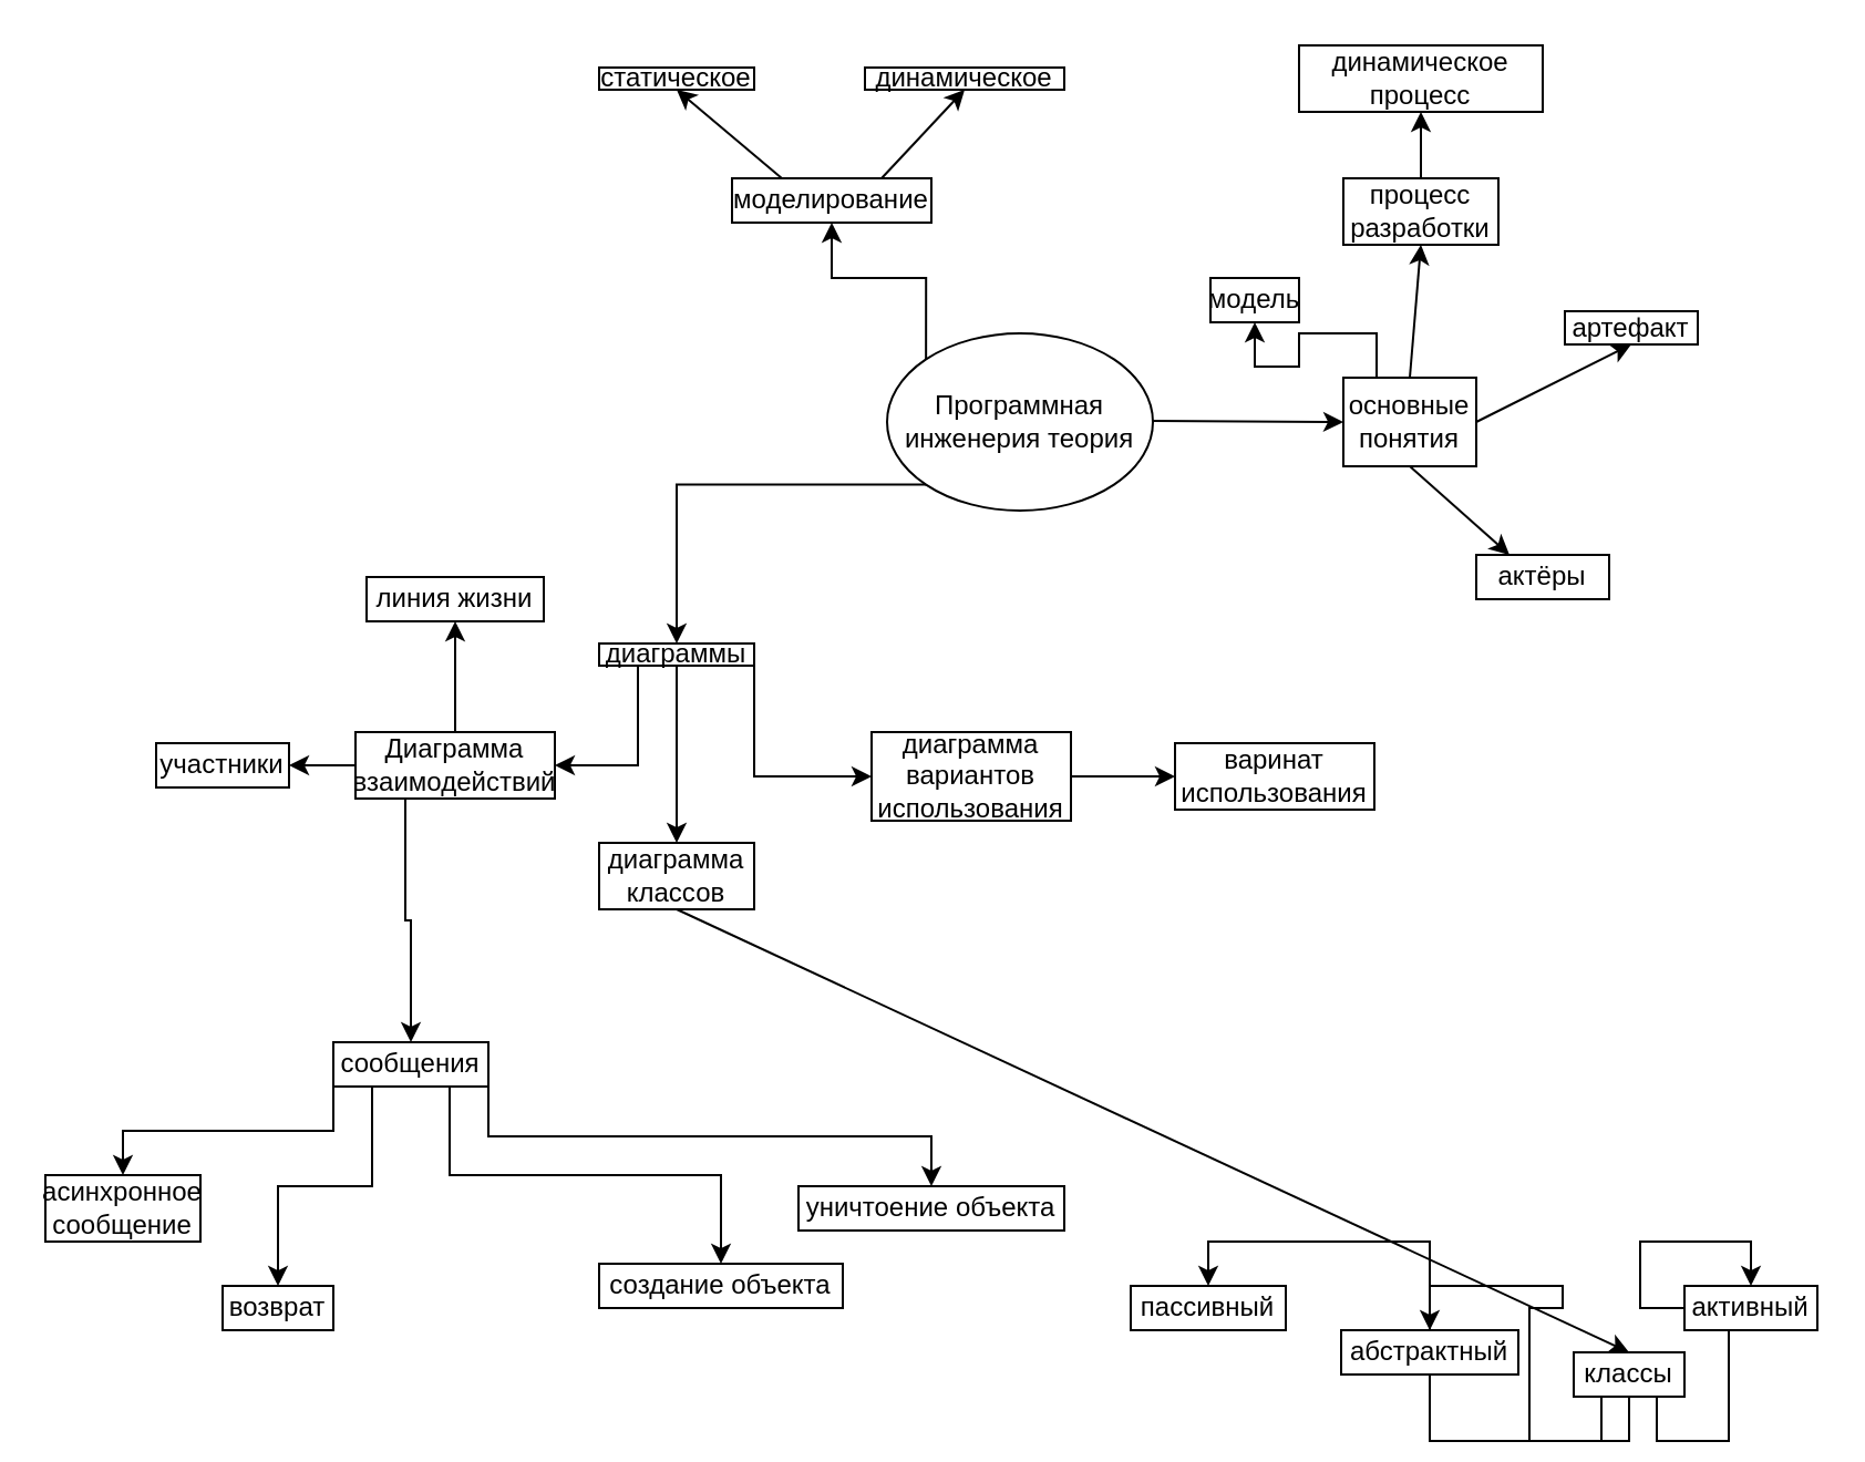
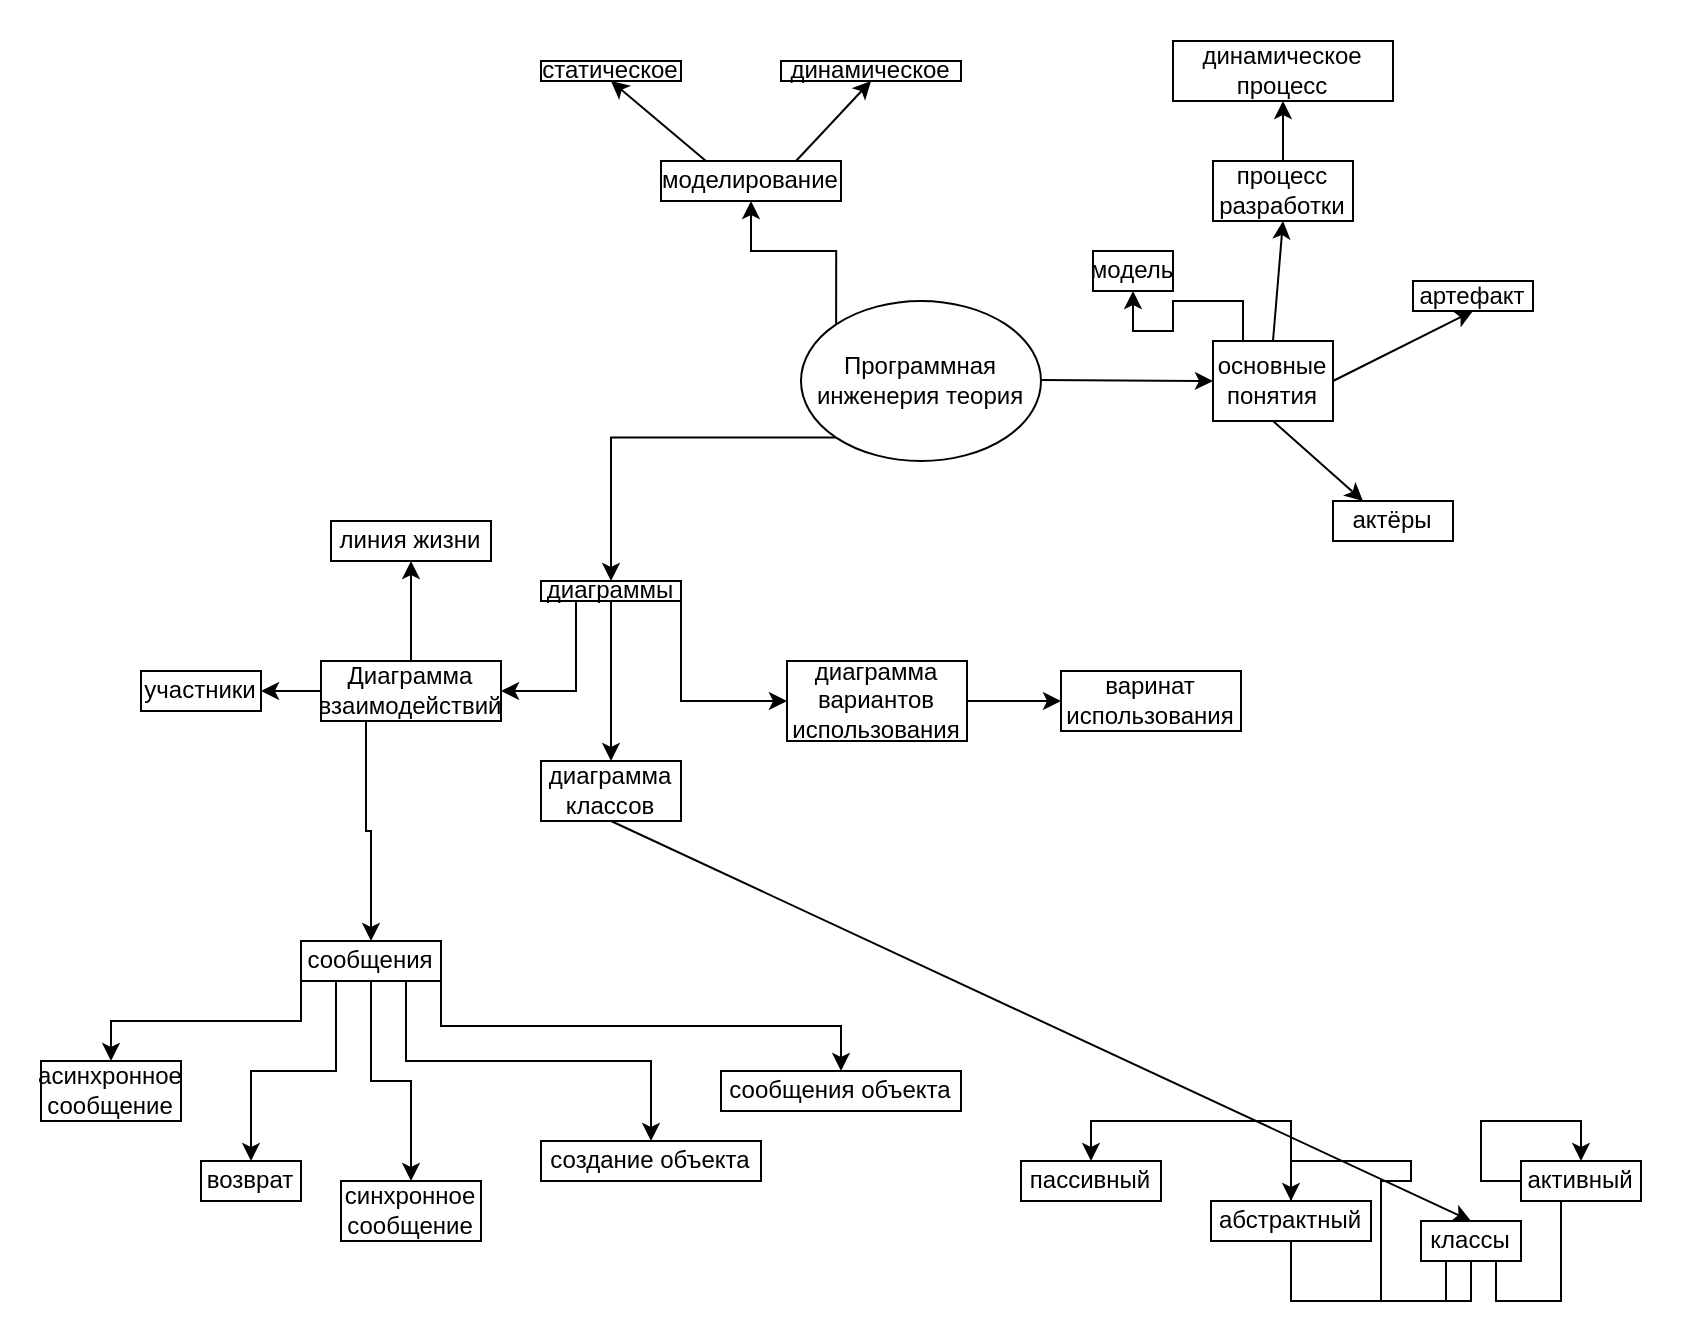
  <mxCell id="0" />
  <mxCell id="1" parent="0" />
  <mxCell id="2" style="edgeStyle=orthogonalEdgeStyle;rounded=0;orthogonalLoop=1;jettySize=auto;html=1;exitX=0;exitY=1;exitDx=0;exitDy=0;entryX=0.5;entryY=0;entryDx=0;entryDy=0;" edge="1" parent="1" source="4" target="19"><mxGeometry relative="1" as="geometry" /></mxCell>
  <mxCell id="3" style="edgeStyle=orthogonalEdgeStyle;rounded=0;orthogonalLoop=1;jettySize=auto;html=1;exitX=0;exitY=0;exitDx=0;exitDy=0;entryX=0.5;entryY=1;entryDx=0;entryDy=0;" edge="1" parent="1" source="4" target="33"><mxGeometry relative="1" as="geometry" /></mxCell>
  <mxCell id="4" value="Программная инженерия теория" style="ellipse;whiteSpace=wrap;html=1;" vertex="1" parent="1"><mxGeometry x="400" y="150" width="120" height="80" as="geometry" /></mxCell>
  <mxCell id="5" style="edgeStyle=orthogonalEdgeStyle;rounded=0;orthogonalLoop=1;jettySize=auto;html=1;exitX=0.25;exitY=0;exitDx=0;exitDy=0;entryX=0.5;entryY=1;entryDx=0;entryDy=0;" edge="1" parent="1" source="6" target="10"><mxGeometry relative="1" as="geometry" /></mxCell>
  <mxCell id="6" value="основные понятия" style="rounded=0;whiteSpace=wrap;html=1;" vertex="1" parent="1"><mxGeometry x="606" y="170" width="60" height="40" as="geometry" /></mxCell>
  <mxCell id="7" value="" style="endArrow=classic;html=1;rounded=0;entryX=0;entryY=0.5;entryDx=0;entryDy=0;" edge="1" parent="1" target="6"><mxGeometry width="50" height="50" relative="1" as="geometry"><mxPoint x="520" y="189.5" as="sourcePoint" /><mxPoint x="556" y="190" as="targetPoint" /></mxGeometry></mxCell>
  <mxCell id="8" value="процесс разработки" style="rounded=0;whiteSpace=wrap;html=1;" vertex="1" parent="1"><mxGeometry x="606" y="80" width="70" height="30" as="geometry" /></mxCell>
  <mxCell id="9" value="артефакт" style="rounded=0;whiteSpace=wrap;html=1;" vertex="1" parent="1"><mxGeometry x="706" y="140" width="60" height="15" as="geometry" /></mxCell>
  <mxCell id="10" value="модель" style="rounded=0;whiteSpace=wrap;html=1;" vertex="1" parent="1"><mxGeometry x="546" y="125" width="40" height="20" as="geometry" /></mxCell>
  <mxCell id="11" value="" style="endArrow=classic;html=1;rounded=0;exitX=0.5;exitY=0;exitDx=0;exitDy=0;entryX=0.5;entryY=1;entryDx=0;entryDy=0;" edge="1" parent="1" source="6" target="8"><mxGeometry width="50" height="50" relative="1" as="geometry"><mxPoint x="606" y="160" as="sourcePoint" /><mxPoint x="656" y="110" as="targetPoint" /></mxGeometry></mxCell>
  <mxCell id="12" value="" style="endArrow=classic;html=1;rounded=0;exitX=1;exitY=0.5;exitDx=0;exitDy=0;entryX=0.5;entryY=1;entryDx=0;entryDy=0;" edge="1" parent="1" source="6" target="9"><mxGeometry width="50" height="50" relative="1" as="geometry"><mxPoint x="686" y="200" as="sourcePoint" /><mxPoint x="736" y="150" as="targetPoint" /></mxGeometry></mxCell>
  <mxCell id="13" value="динамическое процесс" style="rounded=0;whiteSpace=wrap;html=1;" vertex="1" parent="1"><mxGeometry x="586" y="20" width="110" height="30" as="geometry" /></mxCell>
  <mxCell id="14" value="варинат использования" style="rounded=0;whiteSpace=wrap;html=1;" vertex="1" parent="1"><mxGeometry x="530" y="335" width="90" height="30" as="geometry" /></mxCell>
  <mxCell id="15" value="" style="endArrow=classic;html=1;rounded=0;exitX=0.5;exitY=0;exitDx=0;exitDy=0;entryX=0.5;entryY=1;entryDx=0;entryDy=0;" edge="1" parent="1" source="8" target="13"><mxGeometry width="50" height="50" relative="1" as="geometry"><mxPoint x="726" y="50" as="sourcePoint" /><mxPoint x="776" y="0" as="targetPoint" /></mxGeometry></mxCell>
  <mxCell id="16" style="edgeStyle=orthogonalEdgeStyle;rounded=0;orthogonalLoop=1;jettySize=auto;html=1;exitX=0.5;exitY=1;exitDx=0;exitDy=0;entryX=0.5;entryY=0;entryDx=0;entryDy=0;" edge="1" parent="1" source="19" target="26"><mxGeometry relative="1" as="geometry" /></mxCell>
  <mxCell id="17" style="edgeStyle=orthogonalEdgeStyle;rounded=0;orthogonalLoop=1;jettySize=auto;html=1;exitX=1;exitY=1;exitDx=0;exitDy=0;entryX=0;entryY=0.5;entryDx=0;entryDy=0;" edge="1" parent="1" source="19" target="21"><mxGeometry relative="1" as="geometry" /></mxCell>
  <mxCell id="18" style="edgeStyle=orthogonalEdgeStyle;rounded=0;orthogonalLoop=1;jettySize=auto;html=1;exitX=0.25;exitY=1;exitDx=0;exitDy=0;entryX=1;entryY=0.5;entryDx=0;entryDy=0;" edge="1" parent="1" source="19" target="25"><mxGeometry relative="1" as="geometry" /></mxCell>
  <mxCell id="19" value="диаграммы" style="rounded=0;whiteSpace=wrap;html=1;" vertex="1" parent="1"><mxGeometry x="270" y="290" width="70" height="10" as="geometry" /></mxCell>
  <mxCell id="20" style="edgeStyle=orthogonalEdgeStyle;rounded=0;orthogonalLoop=1;jettySize=auto;html=1;exitX=1;exitY=0.5;exitDx=0;exitDy=0;entryX=0;entryY=0.5;entryDx=0;entryDy=0;" edge="1" parent="1" source="21" target="14"><mxGeometry relative="1" as="geometry" /></mxCell>
  <mxCell id="21" value="диаграмма вариантов использования" style="rounded=0;whiteSpace=wrap;html=1;" vertex="1" parent="1"><mxGeometry x="393" y="330" width="90" height="40" as="geometry" /></mxCell>
  <mxCell id="22" style="edgeStyle=orthogonalEdgeStyle;rounded=0;orthogonalLoop=1;jettySize=auto;html=1;exitX=0;exitY=0.5;exitDx=0;exitDy=0;entryX=1;entryY=0.5;entryDx=0;entryDy=0;" edge="1" parent="1" source="25" target="38"><mxGeometry relative="1" as="geometry" /></mxCell>
  <mxCell id="23" style="edgeStyle=orthogonalEdgeStyle;rounded=0;orthogonalLoop=1;jettySize=auto;html=1;exitX=0.25;exitY=1;exitDx=0;exitDy=0;entryX=0.5;entryY=0;entryDx=0;entryDy=0;" edge="1" parent="1" source="25" target="45"><mxGeometry relative="1" as="geometry" /></mxCell>
  <mxCell id="24" style="edgeStyle=orthogonalEdgeStyle;rounded=0;orthogonalLoop=1;jettySize=auto;html=1;exitX=0.5;exitY=0;exitDx=0;exitDy=0;entryX=0.5;entryY=1;entryDx=0;entryDy=0;" edge="1" parent="1" source="25" target="46"><mxGeometry relative="1" as="geometry" /></mxCell>
  <mxCell id="25" value="Диаграмма взаимодействий" style="rounded=0;whiteSpace=wrap;html=1;" vertex="1" parent="1"><mxGeometry x="160" y="330" width="90" height="30" as="geometry" /></mxCell>
  <mxCell id="26" value="диаграмма классов" style="rounded=0;whiteSpace=wrap;html=1;" vertex="1" parent="1"><mxGeometry x="270" y="380" width="70" height="30" as="geometry" /></mxCell>
  <mxCell id="27" value="актёры" style="rounded=0;whiteSpace=wrap;html=1;" vertex="1" parent="1"><mxGeometry x="666" y="250" width="60" height="20" as="geometry" /></mxCell>
  <mxCell id="28" value="" style="endArrow=classic;html=1;rounded=0;exitX=0.5;exitY=1;exitDx=0;exitDy=0;entryX=0.25;entryY=0;entryDx=0;entryDy=0;" edge="1" parent="1" source="6" target="27"><mxGeometry width="50" height="50" relative="1" as="geometry"><mxPoint x="610" y="260" as="sourcePoint" /><mxPoint x="640" y="300" as="targetPoint" /></mxGeometry></mxCell>
  <mxCell id="29" style="edgeStyle=orthogonalEdgeStyle;rounded=0;orthogonalLoop=1;jettySize=auto;html=1;exitX=0.75;exitY=1;exitDx=0;exitDy=0;entryX=0.5;entryY=0;entryDx=0;entryDy=0;" edge="1" parent="1" source="32" target="52"><mxGeometry relative="1" as="geometry" /></mxCell>
  <mxCell id="30" style="edgeStyle=orthogonalEdgeStyle;rounded=0;orthogonalLoop=1;jettySize=auto;html=1;exitX=0.5;exitY=1;exitDx=0;exitDy=0;entryX=0.5;entryY=0;entryDx=0;entryDy=0;" edge="1" parent="1" source="32" target="54"><mxGeometry relative="1" as="geometry" /></mxCell>
  <mxCell id="31" style="edgeStyle=orthogonalEdgeStyle;rounded=0;orthogonalLoop=1;jettySize=auto;html=1;exitX=0.25;exitY=1;exitDx=0;exitDy=0;entryX=0.5;entryY=0;entryDx=0;entryDy=0;" edge="1" parent="1" source="32" target="53"><mxGeometry relative="1" as="geometry" /></mxCell>
  <mxCell id="32" value="классы" style="rounded=0;whiteSpace=wrap;html=1;" vertex="1" parent="1"><mxGeometry x="710" y="610" width="50" height="20" as="geometry" /></mxCell>
  <mxCell id="33" value="моделирование" style="rounded=0;whiteSpace=wrap;html=1;" vertex="1" parent="1"><mxGeometry x="330" y="80" width="90" height="20" as="geometry" /></mxCell>
  <mxCell id="34" value="статическое" style="rounded=0;whiteSpace=wrap;html=1;" vertex="1" parent="1"><mxGeometry x="270" y="30" width="70" height="10" as="geometry" /></mxCell>
  <mxCell id="35" value="динамическое" style="rounded=0;whiteSpace=wrap;html=1;" vertex="1" parent="1"><mxGeometry x="390" y="30" width="90" height="10" as="geometry" /></mxCell>
  <mxCell id="36" value="" style="endArrow=classic;html=1;rounded=0;exitX=0.75;exitY=0;exitDx=0;exitDy=0;entryX=0.5;entryY=1;entryDx=0;entryDy=0;" edge="1" parent="1" source="33" target="35"><mxGeometry width="50" height="50" relative="1" as="geometry"><mxPoint x="450" y="100" as="sourcePoint" /><mxPoint x="500" y="50" as="targetPoint" /></mxGeometry></mxCell>
  <mxCell id="37" value="" style="endArrow=classic;html=1;rounded=0;exitX=0.25;exitY=0;exitDx=0;exitDy=0;entryX=0.5;entryY=1;entryDx=0;entryDy=0;" edge="1" parent="1" source="33" target="34"><mxGeometry width="50" height="50" relative="1" as="geometry"><mxPoint x="230" y="130" as="sourcePoint" /><mxPoint x="280" y="80" as="targetPoint" /></mxGeometry></mxCell>
  <mxCell id="38" value="участники" style="rounded=0;whiteSpace=wrap;html=1;" vertex="1" parent="1"><mxGeometry x="70" y="335" width="60" height="20" as="geometry" /></mxCell>
  <mxCell id="39" value="" style="endArrow=classic;html=1;rounded=0;exitX=0.5;exitY=1;exitDx=0;exitDy=0;entryX=0.5;entryY=0;entryDx=0;entryDy=0;" edge="1" parent="1" source="26" target="32"><mxGeometry width="50" height="50" relative="1" as="geometry"><mxPoint x="270" y="520" as="sourcePoint" /><mxPoint x="320" y="470" as="targetPoint" /></mxGeometry></mxCell>
  <mxCell id="40" style="edgeStyle=orthogonalEdgeStyle;rounded=0;orthogonalLoop=1;jettySize=auto;html=1;exitX=0;exitY=1;exitDx=0;exitDy=0;entryX=0.5;entryY=0;entryDx=0;entryDy=0;" edge="1" parent="1" source="45" target="48"><mxGeometry relative="1" as="geometry" /></mxCell>
  <mxCell id="41" style="edgeStyle=orthogonalEdgeStyle;rounded=0;orthogonalLoop=1;jettySize=auto;html=1;exitX=0.25;exitY=1;exitDx=0;exitDy=0;entryX=0.5;entryY=0;entryDx=0;entryDy=0;" edge="1" parent="1" source="45" target="49"><mxGeometry relative="1" as="geometry" /></mxCell>
+ <mxCell id="42" style="edgeStyle=orthogonalEdgeStyle;rounded=0;orthogonalLoop=1;jettySize=auto;html=1;exitX=0.5;exitY=1;exitDx=0;exitDy=0;entryX=0.5;entryY=0;entryDx=0;entryDy=0;" edge="1" parent="1" source="45" target="47"><mxGeometry relative="1" as="geometry" /></mxCell>
  <mxCell id="43" style="edgeStyle=orthogonalEdgeStyle;rounded=0;orthogonalLoop=1;jettySize=auto;html=1;exitX=0.75;exitY=1;exitDx=0;exitDy=0;entryX=0.5;entryY=0;entryDx=0;entryDy=0;" edge="1" parent="1" source="45" target="50"><mxGeometry relative="1" as="geometry" /></mxCell>
  <mxCell id="44" style="edgeStyle=orthogonalEdgeStyle;rounded=0;orthogonalLoop=1;jettySize=auto;html=1;exitX=1;exitY=1;exitDx=0;exitDy=0;entryX=0.5;entryY=0;entryDx=0;entryDy=0;" edge="1" parent="1" source="45" target="51"><mxGeometry relative="1" as="geometry" /></mxCell>
  <mxCell id="45" value="сообщения" style="rounded=0;whiteSpace=wrap;html=1;" vertex="1" parent="1"><mxGeometry x="150" y="470" width="70" height="20" as="geometry" /></mxCell>
  <mxCell id="46" value="линия жизни" style="rounded=0;whiteSpace=wrap;html=1;" vertex="1" parent="1"><mxGeometry x="165" y="260" width="80" height="20" as="geometry" /></mxCell>
+ <mxCell id="47" value="синхронное сообщение" style="rounded=0;whiteSpace=wrap;html=1;" vertex="1" parent="1"><mxGeometry x="170" y="590" width="70" height="30" as="geometry" /></mxCell>
  <mxCell id="48" value="асинхронное сообщение" style="rounded=0;whiteSpace=wrap;html=1;" vertex="1" parent="1"><mxGeometry x="20" y="530" width="70" height="30" as="geometry" /></mxCell>
  <mxCell id="49" value="возврат" style="rounded=0;whiteSpace=wrap;html=1;" vertex="1" parent="1"><mxGeometry x="100" y="580" width="50" height="20" as="geometry" /></mxCell>
  <mxCell id="50" value="создание объекта" style="rounded=0;whiteSpace=wrap;html=1;" vertex="1" parent="1"><mxGeometry x="270" y="570" width="110" height="20" as="geometry" /></mxCell>
- <mxCell id="51" value="уничтоение объекта" style="rounded=0;whiteSpace=wrap;html=1;" vertex="1" parent="1"><mxGeometry x="360" y="535" width="120" height="20" as="geometry" /></mxCell>
+ <mxCell id="51" value="сообщения объекта" style="rounded=0;whiteSpace=wrap;html=1;" vertex="1" parent="1"><mxGeometry x="360" y="535" width="120" height="20" as="geometry" /></mxCell>
  <mxCell id="52" value="активный" style="rounded=0;whiteSpace=wrap;html=1;" vertex="1" parent="1"><mxGeometry x="760" y="580" width="60" height="20" as="geometry" /></mxCell>
  <mxCell id="53" value="пассивный" style="rounded=0;whiteSpace=wrap;html=1;" vertex="1" parent="1"><mxGeometry x="510" y="580" width="70" height="20" as="geometry" /></mxCell>
  <mxCell id="54" value="абстрактный" style="rounded=0;whiteSpace=wrap;html=1;" vertex="1" parent="1"><mxGeometry x="605" y="600" width="80" height="20" as="geometry" /></mxCell>
